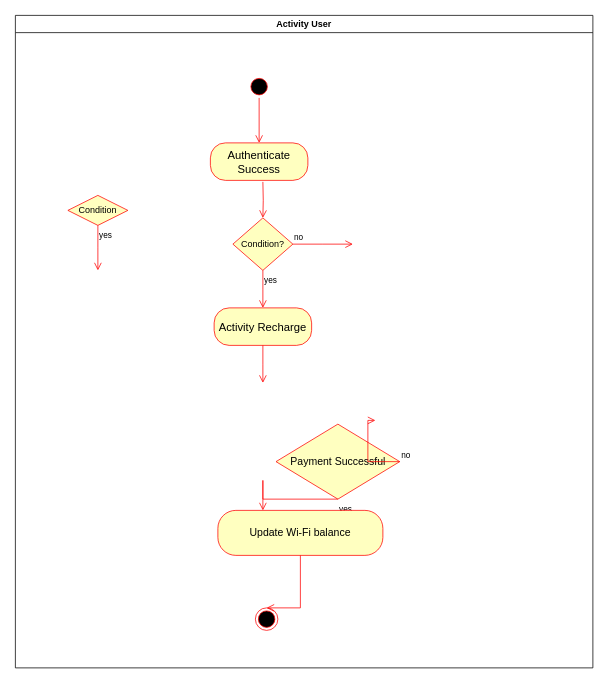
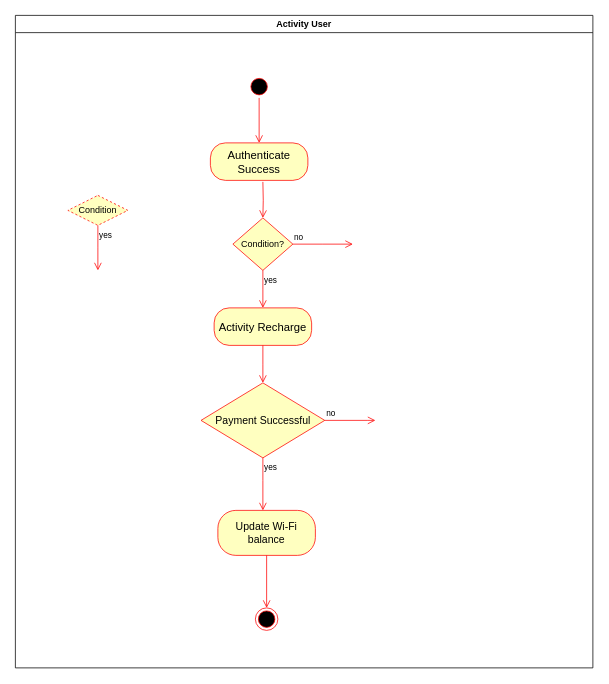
  <mxCell id="0" />
  <mxCell id="1" parent="0" />
  <mxCell id="2" value="Activity User" style="swimlane;whiteSpace=wrap" parent="1" vertex="1"><mxGeometry x="20" y="20" width="770" height="870" as="geometry" /></mxCell>
  <mxCell id="3" value="" style="ellipse;html=1;shape=startState;fillColor=#000000;strokeColor=#ff0000;" vertex="1" parent="2"><mxGeometry x="310" y="80" width="30" height="30" as="geometry" /></mxCell>
  <mxCell id="4" value="" style="edgeStyle=orthogonalEdgeStyle;html=1;verticalAlign=bottom;endArrow=open;endSize=8;strokeColor=#ff0000;rounded=0;entryX=0.5;entryY=0;entryDx=0;entryDy=0;" edge="1" source="3" parent="2" target="5"><mxGeometry relative="1" as="geometry"><mxPoint x="320" y="170" as="targetPoint" /><Array as="points"><mxPoint x="325" y="110" /><mxPoint x="325" y="110" /></Array></mxGeometry></mxCell>
  <mxCell id="5" value="&lt;font style=&quot;font-size: 15px;&quot;&gt;Authenticate Success&lt;/font&gt;" style="rounded=1;whiteSpace=wrap;html=1;arcSize=40;fontColor=#000000;fillColor=#ffffc0;strokeColor=#ff0000;movable=1;resizable=1;rotatable=1;deletable=1;editable=1;locked=0;connectable=1;" vertex="1" parent="2"><mxGeometry x="260" y="170" width="130" height="50" as="geometry" /></mxCell>
  <mxCell id="6" value="Condition?" style="rhombus;whiteSpace=wrap;html=1;fontColor=#000000;fillColor=#ffffc0;strokeColor=#ff0000;" vertex="1" parent="2"><mxGeometry x="290" y="270" width="80" height="70" as="geometry" /></mxCell>
  <mxCell id="7" value="yes" style="edgeStyle=orthogonalEdgeStyle;html=1;align=left;verticalAlign=top;endArrow=open;endSize=8;strokeColor=#ff0000;rounded=0;" edge="1" source="6" parent="2"><mxGeometry x="-1" relative="1" as="geometry"><mxPoint x="330" y="390" as="targetPoint" /></mxGeometry></mxCell>
  <mxCell id="8" value="" style="edgeStyle=orthogonalEdgeStyle;html=1;verticalAlign=bottom;endArrow=open;endSize=8;strokeColor=#ff0000;rounded=0;entryX=0.5;entryY=0;entryDx=0;entryDy=0;" edge="1" parent="2" target="6"><mxGeometry relative="1" as="geometry"><mxPoint x="330" y="180" as="targetPoint" /><mxPoint x="330" y="222" as="sourcePoint" /><Array as="points" /></mxGeometry></mxCell>
  <mxCell id="9" value="&lt;span style=&quot;font-size: 15px;&quot;&gt;Activity Recharge&lt;/span&gt;" style="rounded=1;whiteSpace=wrap;html=1;arcSize=40;fontColor=#000000;fillColor=#ffffc0;strokeColor=#ff0000;" vertex="1" parent="2"><mxGeometry x="265" y="390" width="130" height="50" as="geometry" /></mxCell>
  <mxCell id="10" value="" style="edgeStyle=orthogonalEdgeStyle;html=1;verticalAlign=bottom;endArrow=open;endSize=8;strokeColor=#ff0000;rounded=0;" edge="1" source="9" parent="2"><mxGeometry relative="1" as="geometry"><mxPoint x="330" y="490" as="targetPoint" /></mxGeometry></mxCell>
- <mxCell id="11" value="Condition" style="rhombus;whiteSpace=wrap;html=1;fontColor=#000000;fillColor=#ffffc0;strokeColor=#ff0000;" vertex="1" parent="2"><mxGeometry x="70" y="240" width="80" height="40" as="geometry" /></mxCell>
+ <mxCell id="11" value="Condition" style="rhombus;whiteSpace=wrap;html=1;fontColor=#000000;fillColor=#ffffc0;strokeColor=#ff0000;dashed=1;" vertex="1" parent="2"><mxGeometry x="70" y="240" width="80" height="40" as="geometry" /></mxCell>
  <mxCell id="12" value="no" style="edgeStyle=orthogonalEdgeStyle;html=1;align=left;verticalAlign=bottom;endArrow=open;endSize=8;strokeColor=#ff0000;rounded=0;" edge="1" source="6" parent="2"><mxGeometry x="-1" relative="1" as="geometry"><mxPoint x="450" y="305" as="targetPoint" /><mxPoint x="400" y="322.5" as="sourcePoint" /><Array as="points" /></mxGeometry></mxCell>
  <mxCell id="13" value="yes" style="edgeStyle=orthogonalEdgeStyle;html=1;align=left;verticalAlign=top;endArrow=open;endSize=8;strokeColor=#ff0000;rounded=0;" edge="1" source="11" parent="2"><mxGeometry x="-1" relative="1" as="geometry"><mxPoint x="110" y="340" as="targetPoint" /></mxGeometry></mxCell>
- <mxCell id="14" value="&lt;font style=&quot;font-size: 14px;&quot;&gt;Payment Successful&lt;/font&gt;" style="rhombus;whiteSpace=wrap;html=1;fontColor=#000000;fillColor=#ffffc0;strokeColor=#ff0000;" vertex="1" parent="2"><mxGeometry x="347.5" y="545" width="165" height="100" as="geometry" /></mxCell>
+ <mxCell id="14" value="&lt;font style=&quot;font-size: 14px;&quot;&gt;Payment Successful&lt;/font&gt;" style="rhombus;whiteSpace=wrap;html=1;fontColor=#000000;fillColor=#ffffc0;strokeColor=#ff0000;" vertex="1" parent="2"><mxGeometry x="247.5" y="490" width="165" height="100" as="geometry" /></mxCell>
  <mxCell id="15" value="no" style="edgeStyle=orthogonalEdgeStyle;html=1;align=left;verticalAlign=bottom;endArrow=open;endSize=8;strokeColor=#ff0000;rounded=0;exitX=1;exitY=0.5;exitDx=0;exitDy=0;" edge="1" source="14" parent="2"><mxGeometry x="-1" relative="1" as="geometry"><mxPoint x="480" y="540" as="targetPoint" /><Array as="points"><mxPoint x="470" y="540" /></Array></mxGeometry></mxCell>
  <mxCell id="16" value="yes" style="edgeStyle=orthogonalEdgeStyle;html=1;align=left;verticalAlign=top;endArrow=open;endSize=8;strokeColor=#ff0000;rounded=0;exitX=0.5;exitY=1;exitDx=0;exitDy=0;" edge="1" source="14" parent="2"><mxGeometry x="-1" relative="1" as="geometry"><mxPoint x="330" y="660" as="targetPoint" /><Array as="points"><mxPoint x="330" y="620" /><mxPoint x="330" y="620" /></Array></mxGeometry></mxCell>
- <mxCell id="17" value="&lt;font style=&quot;font-size: 14px;&quot;&gt;Update Wi-Fi balance&lt;/font&gt;" style="rounded=1;whiteSpace=wrap;html=1;arcSize=40;fontColor=#000000;fillColor=#ffffc0;strokeColor=#ff0000;" vertex="1" parent="2"><mxGeometry x="270" y="660" width="220" height="60" as="geometry" /></mxCell>
+ <mxCell id="17" value="&lt;font style=&quot;font-size: 14px;&quot;&gt;Update Wi-Fi balance&lt;/font&gt;" style="rounded=1;whiteSpace=wrap;html=1;arcSize=40;fontColor=#000000;fillColor=#ffffc0;strokeColor=#ff0000;" vertex="1" parent="2"><mxGeometry x="270" y="660" width="130" height="60" as="geometry" /></mxCell>
  <mxCell id="18" value="" style="edgeStyle=orthogonalEdgeStyle;html=1;align=left;verticalAlign=top;endArrow=open;endSize=8;strokeColor=#ff0000;rounded=0;exitX=0.5;exitY=1;exitDx=0;exitDy=0;" edge="1" parent="2" source="17"><mxGeometry x="-1" relative="1" as="geometry"><mxPoint x="335" y="790" as="targetPoint" /><mxPoint x="340" y="600" as="sourcePoint" /><Array as="points"><mxPoint x="335" y="790" /></Array></mxGeometry></mxCell>
  <mxCell id="19" value="" style="ellipse;html=1;shape=endState;fillColor=#000000;strokeColor=#ff0000;" vertex="1" parent="2"><mxGeometry x="320" y="790" width="30" height="30" as="geometry" /></mxCell>
